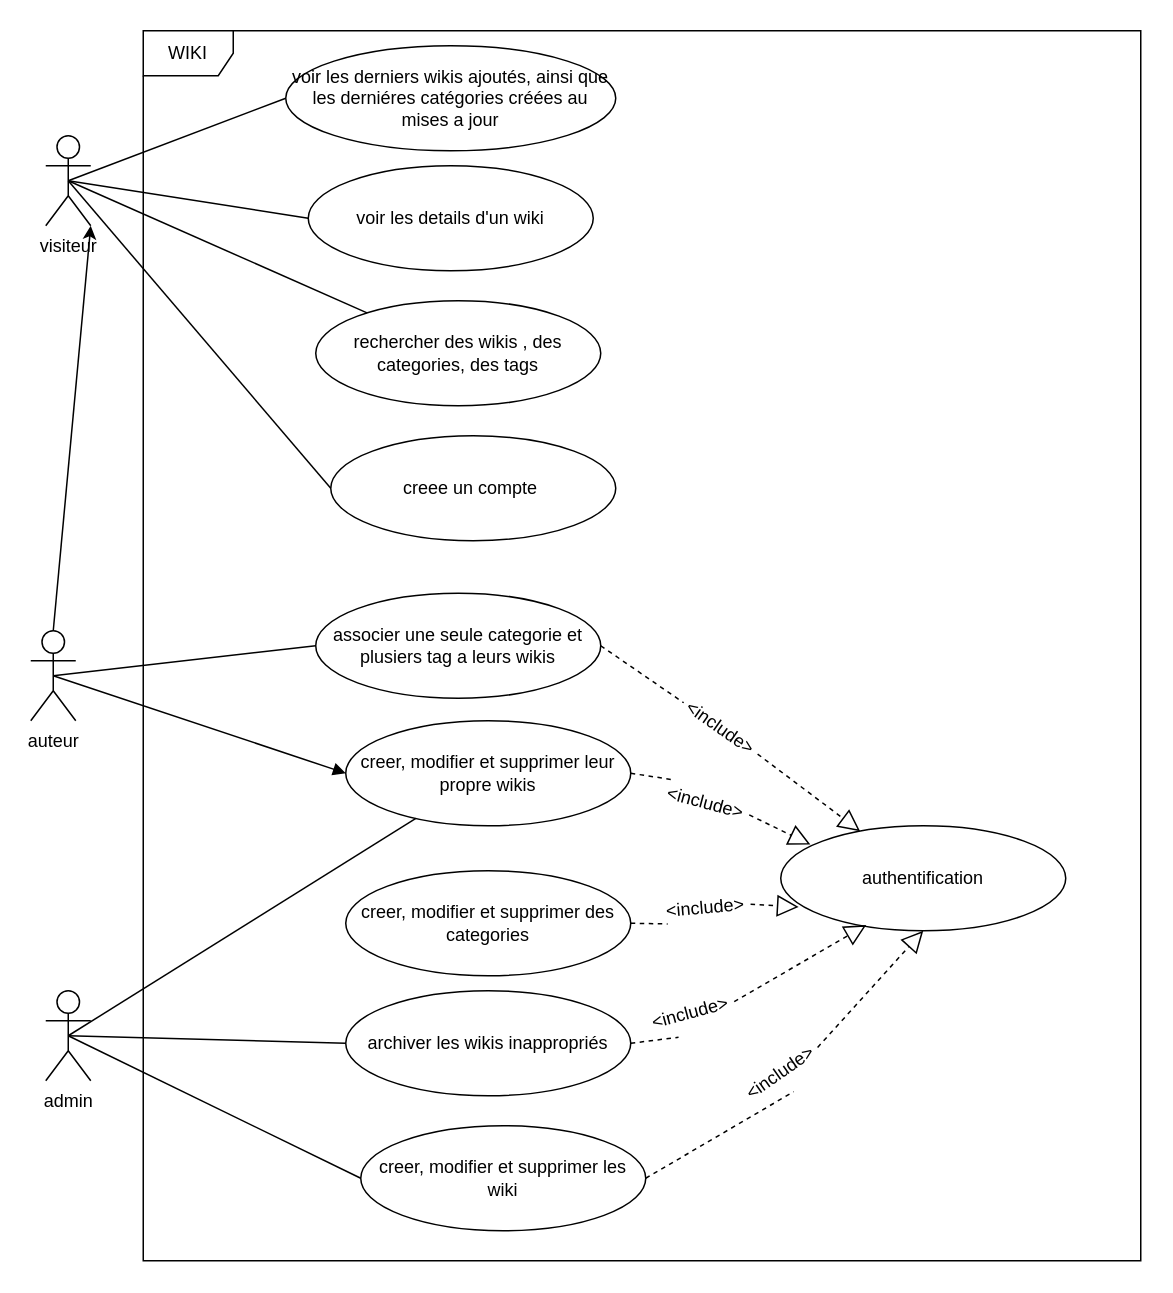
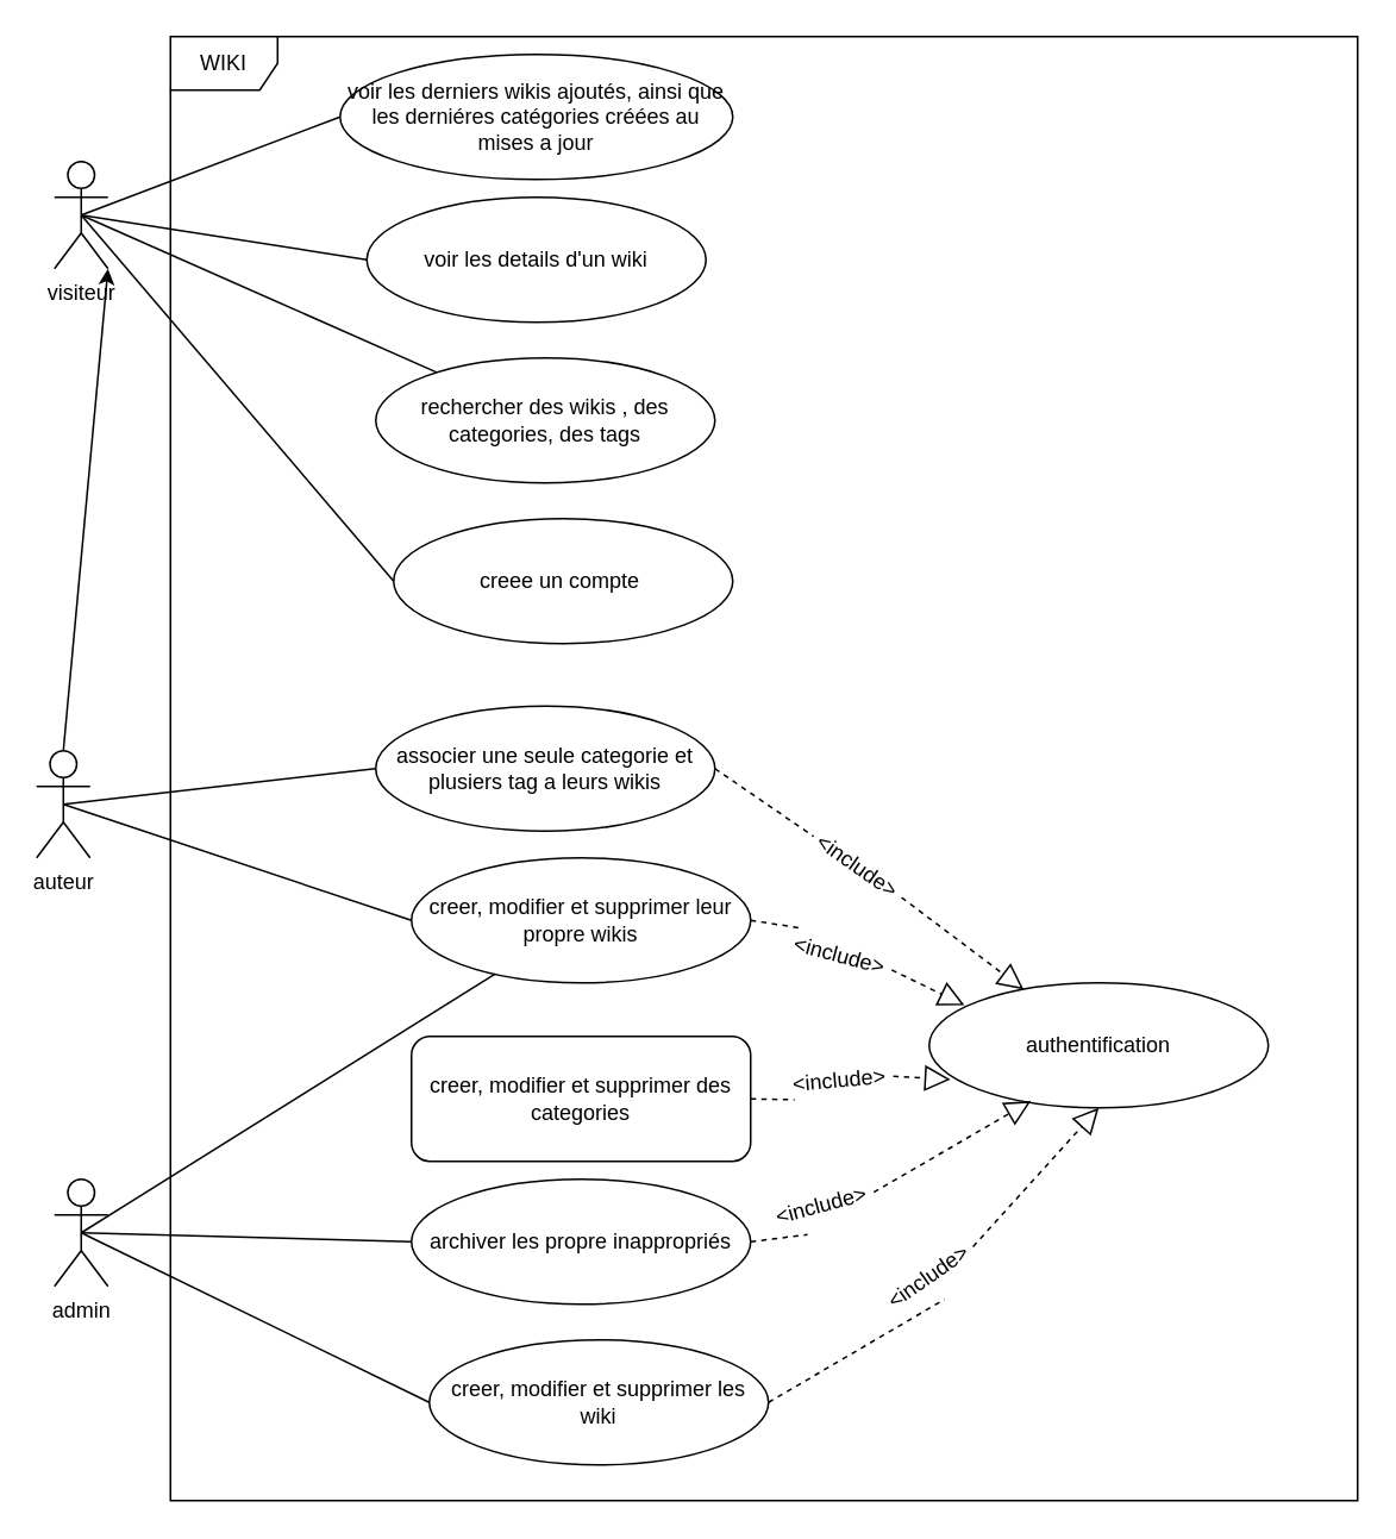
  <mxCell id="0" />
  <mxCell id="1" parent="0" />
  <mxCell id="2" value="visiteur" style="shape=umlActor;verticalLabelPosition=bottom;verticalAlign=top;html=1;" parent="1" vertex="1"><mxGeometry x="30" y="90" width="30" height="60" as="geometry" /></mxCell>
  <mxCell id="3" value="auteur" style="shape=umlActor;verticalLabelPosition=bottom;verticalAlign=top;html=1;" parent="1" vertex="1"><mxGeometry x="20" y="420" width="30" height="60" as="geometry" /></mxCell>
  <mxCell id="4" value="admin" style="shape=umlActor;verticalLabelPosition=bottom;verticalAlign=top;html=1;" parent="1" vertex="1"><mxGeometry x="30" y="660" width="30" height="60" as="geometry" /></mxCell>
  <mxCell id="5" value="WIKI" style="shape=umlFrame;whiteSpace=wrap;html=1;" parent="1" vertex="1"><mxGeometry x="95" width="665" height="820" as="geometry" y="20" /></mxCell>
  <mxCell id="6" value="voir les derniers wikis ajoutés, ainsi que les derniéres catégories créées au mises a jour" style="ellipse;whiteSpace=wrap;html=1;" parent="1" vertex="1"><mxGeometry x="190" y="30" width="220" height="70" as="geometry" /></mxCell>
  <mxCell id="7" value="voir les details d'un wiki" style="ellipse;whiteSpace=wrap;html=1;" parent="1" vertex="1"><mxGeometry x="205" y="110" width="190" height="70" as="geometry" /></mxCell>
  <mxCell id="8" value="rechercher des wikis , des categories, des tags" style="ellipse;whiteSpace=wrap;html=1;" parent="1" vertex="1"><mxGeometry x="210" y="200" width="190" height="70" as="geometry" /></mxCell>
  <mxCell id="9" value="creee un compte&amp;nbsp;" style="ellipse;whiteSpace=wrap;html=1;" parent="1" vertex="1"><mxGeometry x="220" y="290" width="190" height="70" as="geometry" /></mxCell>
  <mxCell id="10" value="associer une seule categorie et plusiers tag a leurs wikis" style="ellipse;whiteSpace=wrap;html=1;" parent="1" vertex="1"><mxGeometry x="210" y="395" width="190" height="70" as="geometry" /></mxCell>
  <mxCell id="11" value="creer, modifier et supprimer leur propre wikis" style="ellipse;whiteSpace=wrap;html=1;" parent="1" vertex="1"><mxGeometry x="230" y="480" width="190" height="70" as="geometry" /></mxCell>
- <mxCell id="12" value="creer, modifier et supprimer des categories" style="ellipse;whiteSpace=wrap;html=1;" parent="1" vertex="1"><mxGeometry x="230" y="580" width="190" height="70" as="geometry" /></mxCell>
+ <mxCell id="12" value="creer, modifier et supprimer des categories" style="whiteSpace=wrap;html=1;rounded=1;" parent="1" vertex="1"><mxGeometry x="230" y="580" width="190" height="70" as="geometry" /></mxCell>
  <mxCell id="13" value="creer, modifier et supprimer les wiki" style="ellipse;whiteSpace=wrap;html=1;" parent="1" vertex="1"><mxGeometry x="240" y="750" width="190" height="70" as="geometry" /></mxCell>
- <mxCell id="14" value="archiver les wikis inappropriés" style="ellipse;whiteSpace=wrap;html=1;" parent="1" vertex="1"><mxGeometry x="230" y="660" width="190" height="70" as="geometry" /></mxCell>
+ <mxCell id="14" value="archiver les propre inappropriés" style="ellipse;whiteSpace=wrap;html=1;" parent="1" vertex="1"><mxGeometry x="230" y="660" width="190" height="70" as="geometry" /></mxCell>
  <mxCell id="15" value="authentification" style="ellipse;whiteSpace=wrap;html=1;" parent="1" vertex="1"><mxGeometry x="520" y="550" width="190" height="70" as="geometry" /></mxCell>
  <mxCell id="16" value="" style="endArrow=none;html=1;exitX=0.5;exitY=0.5;exitDx=0;exitDy=0;exitPerimeter=0;entryX=0;entryY=0.5;entryDx=0;entryDy=0;" parent="1" source="2" target="6" edge="1"><mxGeometry width="50" height="50" relative="1" as="geometry"><mxPoint x="330" y="340" as="sourcePoint" /><mxPoint x="380" y="290" as="targetPoint" /></mxGeometry></mxCell>
  <mxCell id="17" value="" style="endArrow=none;html=1;exitX=0.5;exitY=0.5;exitDx=0;exitDy=0;exitPerimeter=0;" parent="1" source="2" target="8" edge="1"><mxGeometry width="50" height="50" relative="1" as="geometry"><mxPoint x="55" y="130" as="sourcePoint" /><mxPoint x="200" y="75" as="targetPoint" /></mxGeometry></mxCell>
  <mxCell id="18" value="" style="endArrow=none;html=1;exitX=0.5;exitY=0.5;exitDx=0;exitDy=0;exitPerimeter=0;entryX=0;entryY=0.5;entryDx=0;entryDy=0;" parent="1" source="2" target="9" edge="1"><mxGeometry width="50" height="50" relative="1" as="geometry"><mxPoint x="55" y="130" as="sourcePoint" /><mxPoint x="254.085" y="218.142" as="targetPoint" /></mxGeometry></mxCell>
  <mxCell id="19" value="" style="endArrow=none;html=1;exitX=0.5;exitY=0.5;exitDx=0;exitDy=0;exitPerimeter=0;entryX=0;entryY=0.5;entryDx=0;entryDy=0;" parent="1" source="2" target="7" edge="1"><mxGeometry width="50" height="50" relative="1" as="geometry"><mxPoint x="65" y="140" as="sourcePoint" /><mxPoint x="210" y="85" as="targetPoint" /></mxGeometry></mxCell>
  <mxCell id="20" value="" style="endArrow=classic;html=1;entryX=1;entryY=1;entryDx=0;entryDy=0;entryPerimeter=0;exitX=0.5;exitY=0;exitDx=0;exitDy=0;exitPerimeter=0;" parent="1" source="3" target="2" edge="1"><mxGeometry width="50" height="50" relative="1" as="geometry"><mxPoint x="150" y="340" as="sourcePoint" /><mxPoint x="200" y="290" as="targetPoint" /></mxGeometry></mxCell>
  <mxCell id="21" value="" style="endArrow=none;html=1;exitX=0.5;exitY=0.5;exitDx=0;exitDy=0;exitPerimeter=0;entryX=0;entryY=0.5;entryDx=0;entryDy=0;" parent="1" source="3" target="10" edge="1"><mxGeometry width="50" height="50" relative="1" as="geometry"><mxPoint x="260" y="480" as="sourcePoint" /><mxPoint x="310" y="430" as="targetPoint" /></mxGeometry></mxCell>
- <mxCell id="22" value="" style="endArrow=block;html=1;entryX=0;entryY=0.5;entryDx=0;entryDy=0;exitX=0.5;exitY=0.5;exitDx=0;exitDy=0;exitPerimeter=0;" parent="1" source="3" target="11" edge="1"><mxGeometry width="50" height="50" relative="1" as="geometry"><mxPoint x="60" y="480" as="sourcePoint" /><mxPoint x="220" y="440" as="targetPoint" /></mxGeometry></mxCell>
+ <mxCell id="22" value="" style="endArrow=none;html=1;entryX=0;entryY=0.5;entryDx=0;entryDy=0;exitX=0.5;exitY=0.5;exitDx=0;exitDy=0;exitPerimeter=0;" parent="1" source="3" target="11" edge="1"><mxGeometry width="50" height="50" relative="1" as="geometry"><mxPoint x="60" y="480" as="sourcePoint" /><mxPoint x="220" y="440" as="targetPoint" /></mxGeometry></mxCell>
  <mxCell id="23" value="" style="endArrow=none;html=1;entryX=0;entryY=0.5;entryDx=0;entryDy=0;exitX=0.5;exitY=0.5;exitDx=0;exitDy=0;exitPerimeter=0;" parent="1" source="4" target="14" edge="1"><mxGeometry width="50" height="50" relative="1" as="geometry"><mxPoint x="45" y="480" as="sourcePoint" /><mxPoint x="240" y="525" as="targetPoint" /></mxGeometry></mxCell>
  <mxCell id="24" value="" style="endArrow=none;html=1;entryX=0;entryY=0.5;entryDx=0;entryDy=0;exitX=0.5;exitY=0.5;exitDx=0;exitDy=0;exitPerimeter=0;" parent="1" source="4" target="13" edge="1"><mxGeometry width="50" height="50" relative="1" as="geometry"><mxPoint x="55" y="490" as="sourcePoint" /><mxPoint x="250" y="535" as="targetPoint" /></mxGeometry></mxCell>
  <mxCell id="25" value="" style="endArrow=none;html=1;exitX=0.5;exitY=0.5;exitDx=0;exitDy=0;exitPerimeter=0;" parent="1" source="4" target="11" edge="1"><mxGeometry width="50" height="50" relative="1" as="geometry"><mxPoint x="65" y="500" as="sourcePoint" /><mxPoint x="260" y="545" as="targetPoint" /></mxGeometry></mxCell>
  <mxCell id="26" value="" style="endArrow=block;dashed=1;endFill=0;endSize=12;html=1;exitX=1;exitY=0.5;exitDx=0;exitDy=0;startArrow=none;" parent="1" source="40" target="15" edge="1"><mxGeometry width="160" relative="1" as="geometry"><mxPoint x="430" y="440" as="sourcePoint" /><mxPoint x="590" y="440" as="targetPoint" /></mxGeometry></mxCell>
  <mxCell id="27" value="" style="endArrow=block;dashed=1;endFill=0;endSize=12;html=1;exitX=1;exitY=0.5;exitDx=0;exitDy=0;entryX=0.104;entryY=0.179;entryDx=0;entryDy=0;entryPerimeter=0;startArrow=none;" parent="1" source="38" target="15" edge="1"><mxGeometry width="160" relative="1" as="geometry"><mxPoint x="410" y="440" as="sourcePoint" /><mxPoint x="581.744" y="563.839" as="targetPoint" /></mxGeometry></mxCell>
  <mxCell id="28" value="" style="endArrow=block;dashed=1;endFill=0;endSize=12;html=1;exitX=1;exitY=0.5;exitDx=0;exitDy=0;entryX=0.5;entryY=1;entryDx=0;entryDy=0;startArrow=none;" parent="1" source="36" target="15" edge="1"><mxGeometry width="160" relative="1" as="geometry"><mxPoint x="430" y="525" as="sourcePoint" /><mxPoint x="549.76" y="572.53" as="targetPoint" /></mxGeometry></mxCell>
  <mxCell id="29" value="" style="endArrow=block;dashed=1;endFill=0;endSize=12;html=1;exitX=1;exitY=0.5;exitDx=0;exitDy=0;entryX=0.3;entryY=0.946;entryDx=0;entryDy=0;entryPerimeter=0;startArrow=none;" parent="1" source="32" target="15" edge="1"><mxGeometry width="160" relative="1" as="geometry"><mxPoint x="440" y="535" as="sourcePoint" /><mxPoint x="559.76" y="582.53" as="targetPoint" /></mxGeometry></mxCell>
  <mxCell id="30" value="" style="endArrow=block;dashed=1;endFill=0;endSize=12;html=1;exitX=1;exitY=0.5;exitDx=0;exitDy=0;entryX=0.063;entryY=0.774;entryDx=0;entryDy=0;entryPerimeter=0;startArrow=none;" parent="1" source="34" target="15" edge="1"><mxGeometry width="160" relative="1" as="geometry"><mxPoint x="450" y="545" as="sourcePoint" /><mxPoint x="569.76" y="592.53" as="targetPoint" /></mxGeometry></mxCell>
  <mxCell id="31" value="" style="endArrow=none;dashed=1;endFill=0;endSize=12;html=1;exitX=1;exitY=0.5;exitDx=0;exitDy=0;entryX=0.3;entryY=0.946;entryDx=0;entryDy=0;entryPerimeter=0;" parent="1" source="14" target="32" edge="1"><mxGeometry width="160" relative="1" as="geometry"><mxPoint x="420" y="695" as="sourcePoint" /><mxPoint x="577" y="616.22" as="targetPoint" /></mxGeometry></mxCell>
  <mxCell id="32" value="&amp;lt;include&amp;gt;" style="text;html=1;strokeColor=none;fillColor=none;align=center;verticalAlign=middle;whiteSpace=wrap;rounded=0;rotation=-15;" parent="1" vertex="1"><mxGeometry x="430" y="660" width="60" height="30" as="geometry" /></mxCell>
  <mxCell id="33" value="" style="endArrow=none;dashed=1;endFill=0;endSize=12;html=1;exitX=1;exitY=0.5;exitDx=0;exitDy=0;entryX=0.063;entryY=0.774;entryDx=0;entryDy=0;entryPerimeter=0;" parent="1" source="12" target="34" edge="1"><mxGeometry width="160" relative="1" as="geometry"><mxPoint x="420" y="615" as="sourcePoint" /><mxPoint x="531.97" y="604.18" as="targetPoint" /></mxGeometry></mxCell>
  <mxCell id="34" value="&amp;lt;include&amp;gt;" style="text;html=1;strokeColor=none;fillColor=none;align=center;verticalAlign=middle;whiteSpace=wrap;rounded=0;rotation=-5;" parent="1" vertex="1"><mxGeometry x="440" y="590" width="60" height="30" as="geometry" /></mxCell>
  <mxCell id="35" value="" style="endArrow=none;dashed=1;endFill=0;endSize=12;html=1;exitX=1;exitY=0.5;exitDx=0;exitDy=0;entryX=0.5;entryY=1;entryDx=0;entryDy=0;" parent="1" source="13" target="36" edge="1"><mxGeometry width="160" relative="1" as="geometry"><mxPoint x="430" y="785" as="sourcePoint" /><mxPoint x="615" y="620" as="targetPoint" /></mxGeometry></mxCell>
  <mxCell id="36" value="&amp;lt;include&amp;gt;" style="text;html=1;strokeColor=none;fillColor=none;align=center;verticalAlign=middle;whiteSpace=wrap;rounded=0;rotation=-35;" parent="1" vertex="1"><mxGeometry x="490" y="700" width="60" height="30" as="geometry" /></mxCell>
  <mxCell id="37" value="" style="endArrow=none;dashed=1;endFill=0;endSize=12;html=1;exitX=1;exitY=0.5;exitDx=0;exitDy=0;entryX=0.104;entryY=0.179;entryDx=0;entryDy=0;entryPerimeter=0;" parent="1" source="11" target="38" edge="1"><mxGeometry width="160" relative="1" as="geometry"><mxPoint x="420" y="515" as="sourcePoint" /><mxPoint x="539.76" y="562.53" as="targetPoint" /></mxGeometry></mxCell>
  <mxCell id="38" value="&amp;lt;include&amp;gt;" style="text;html=1;strokeColor=none;fillColor=none;align=center;verticalAlign=middle;whiteSpace=wrap;rounded=0;rotation=15;" parent="1" vertex="1"><mxGeometry x="440" y="520" width="60" height="30" as="geometry" /></mxCell>
  <mxCell id="39" value="" style="endArrow=none;dashed=1;endFill=0;endSize=12;html=1;exitX=1;exitY=0.5;exitDx=0;exitDy=0;" parent="1" source="10" target="40" edge="1"><mxGeometry width="160" relative="1" as="geometry"><mxPoint x="400" y="430" as="sourcePoint" /><mxPoint x="571.725" y="553.842" as="targetPoint" /></mxGeometry></mxCell>
  <mxCell id="40" value="&amp;lt;include&amp;gt;" style="text;html=1;strokeColor=none;fillColor=none;align=center;verticalAlign=middle;whiteSpace=wrap;rounded=0;rotation=35;" parent="1" vertex="1"><mxGeometry x="450" y="470" width="60" height="30" as="geometry" /></mxCell>
